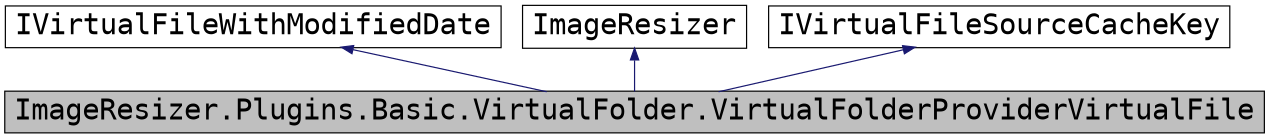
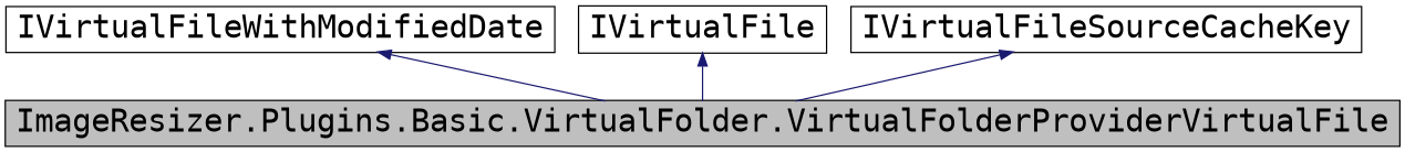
  digraph {
    fontname="DejaVu Sans Mono"
    node [color=black fillcolor=white fontname="DejaVu Sans Mono" fontsize=24 shape=record style=filled]
    edge [color=midnightblue dir=back fontname="DejaVu Sans Mono" fontsize=24 labelfontname=Helvetica labelfontsize=24 style=solid]
    n1 [fillcolor=grey75 fontcolor=black height=0.2 label="ImageResizer.Plugins.Basic.VirtualFolder.VirtualFolderProviderVirtualFile" width=0.4]
    n2 [height=0.2 label=IVirtualFileWithModifiedDate width=0.4]
-   n3 [height=0.2 label=ImageResizer width=0.4]
+   n3 [height=0.2 label=IVirtualFile width=0.4]
    n4 [height=0.2 label=IVirtualFileSourceCacheKey width=0.4]
    n2 -> n1
    n3 -> n1
    n4 -> n1
  }
